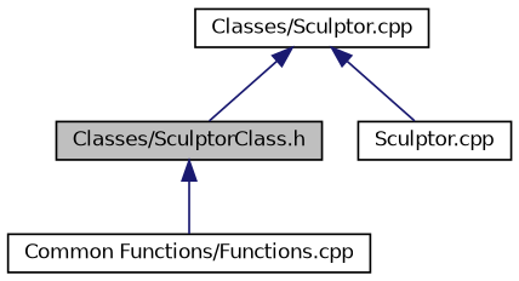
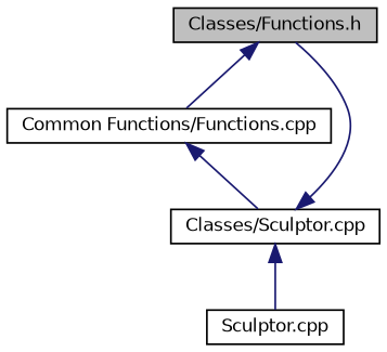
  digraph {
    node [color=black fillcolor=white fontname=Helvetica fontsize=10 shape=record style=filled]
    edge [color=midnightblue dir=back fontname=Helvetica fontsize=10 labelfontname=Helvetica labelfontsize=10 style=solid]
-   n1 [fillcolor=grey75 fontcolor=black height=0.2 label="Classes/SculptorClass.h" width=0.4]
+   n1 [fillcolor=grey75 fontcolor=black height=0.2 label="Classes/Functions.h" width=0.4]
    n2 [height=0.2 label="Common Functions/Functions.cpp" width=0.4]
    n3 [height=0.2 label="Classes/Sculptor.cpp" width=0.4]
    n4 [height=0.2 label="Sculptor.cpp" width=0.4]
    n1 -> n2
+   n2 -> n3
    n3 -> n1
    n3 -> n4
  }
